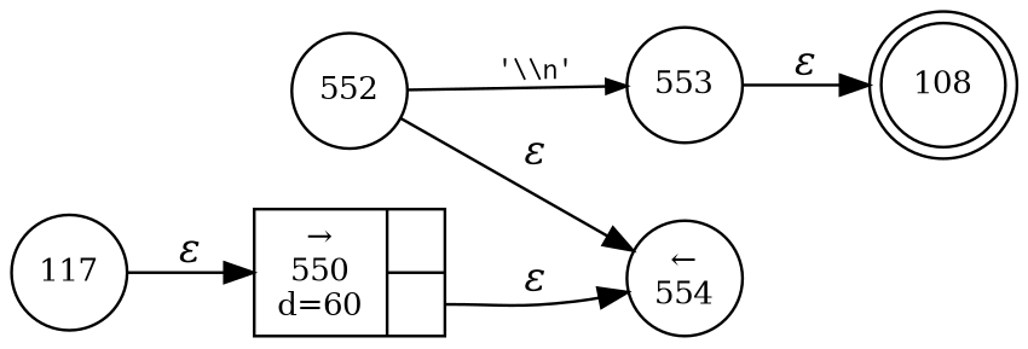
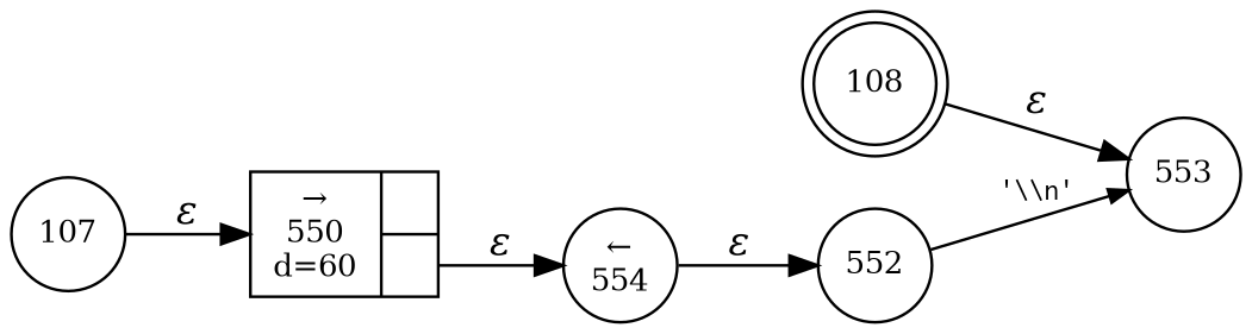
  digraph {
    rankdir=LR
    node [fixedsize=true fontsize=11 shape=circle peripheries=1]
    edge [fontname="Times-Italic"]
    n1 [label=108 shape=doublecircle width=.6 peripheries=""]
    n2 [label="&larr;\n554" width=.55]
    n3 [label=552 width=.55]
    n4 [fixedsize=false label="{&rarr;\n550\nd=60|{<p0>|<p1>}}" shape=record]
    n5 [label=553 width=.55]
-   n6 [label=117 width=.55]
-   n3 -> n2 [label="&epsilon;"]
+   n6 [label=107 width=.55]
+   n2 -> n3 [label="&epsilon;"]
    n3 -> n5 [arrowhead=normal arrowsize=.7 fontname=Courier fontsize=11 label="'\\\\n'"]
    n4 -> n2 [label="&epsilon;" tailport=p1]
-   n5 -> n1 [label="&epsilon;"]
+   n1 -> n5 [label="&epsilon;"]
    n6 -> n4 [label="&epsilon;"]
  }
